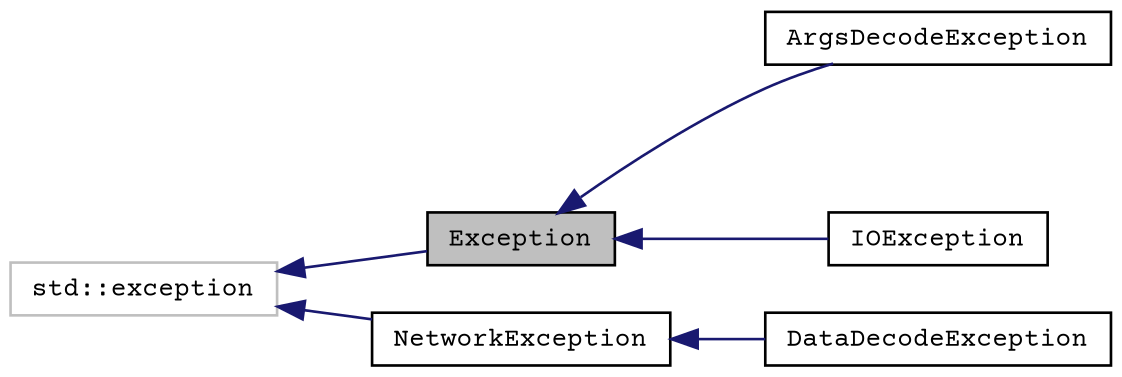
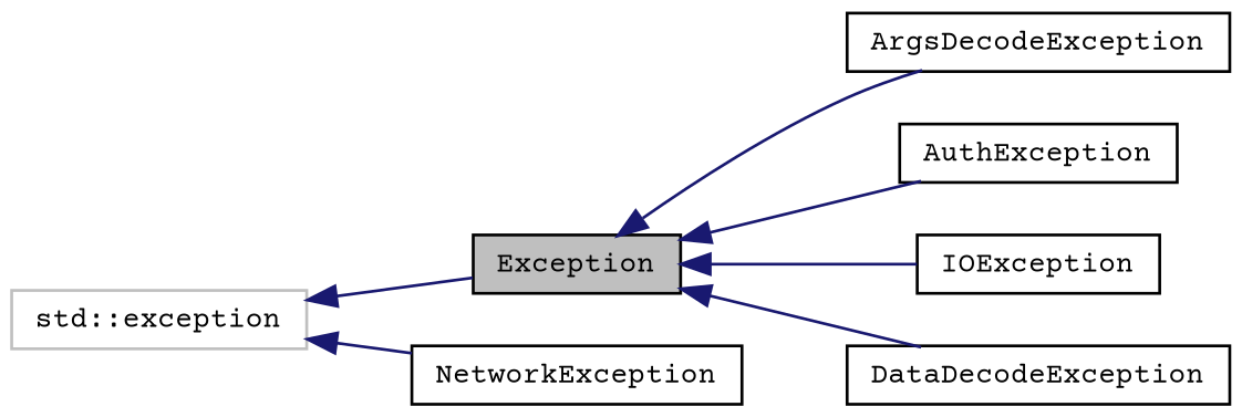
  digraph {
    fontname="Courier Prime"
    rankdir=LR
    node [color=black fillcolor=white fontname="Courier Prime" fontsize=10 shape=record style=filled]
    edge [color=midnightblue dir=back fontname="Courier Prime" fontsize=10 labelfontname=Helvetica labelfontsize=10 style=solid]
    n1 [fillcolor=grey75 fontcolor=black height=0.2 label=Exception width=0.4]
    n2 [height=0.2 label=ArgsDecodeException width=0.4]
+   n3 [height=0.2 label=AuthException width=0.4]
    n4 [height=0.2 label=DataDecodeException width=0.4]
    n5 [height=0.2 label=IOException width=0.4]
    n6 [height=0.2 label=NetworkException width=0.4]
    n7 [color=grey75 height=0.2 label="std::exception" width=0.4]
    n1 -> n2
-   n6 -> n4
+   n1 -> n3
+   n1 -> n4
    n1 -> n5
    n7 -> n1
    n7 -> n6
  }
